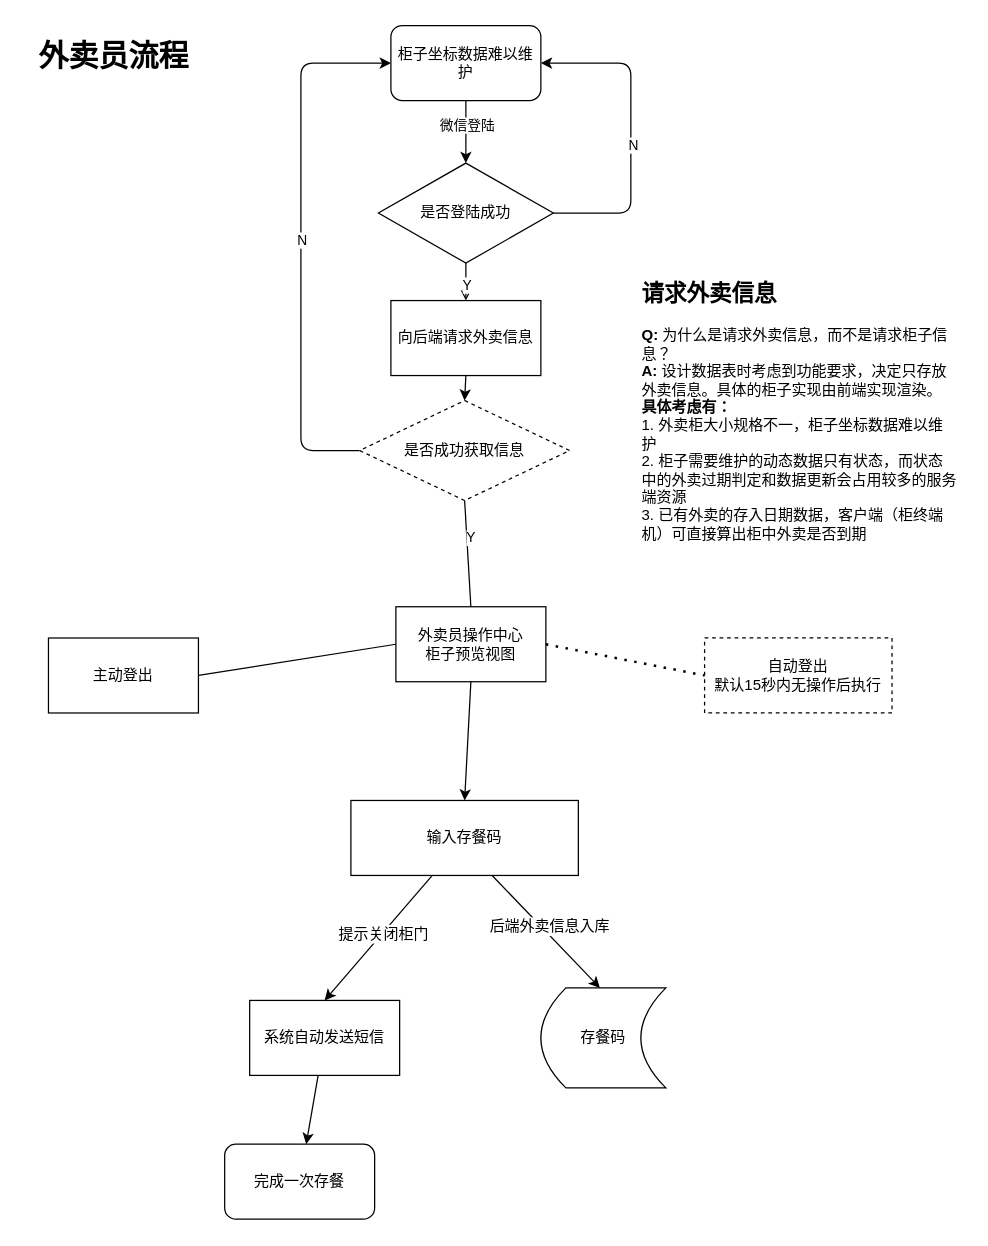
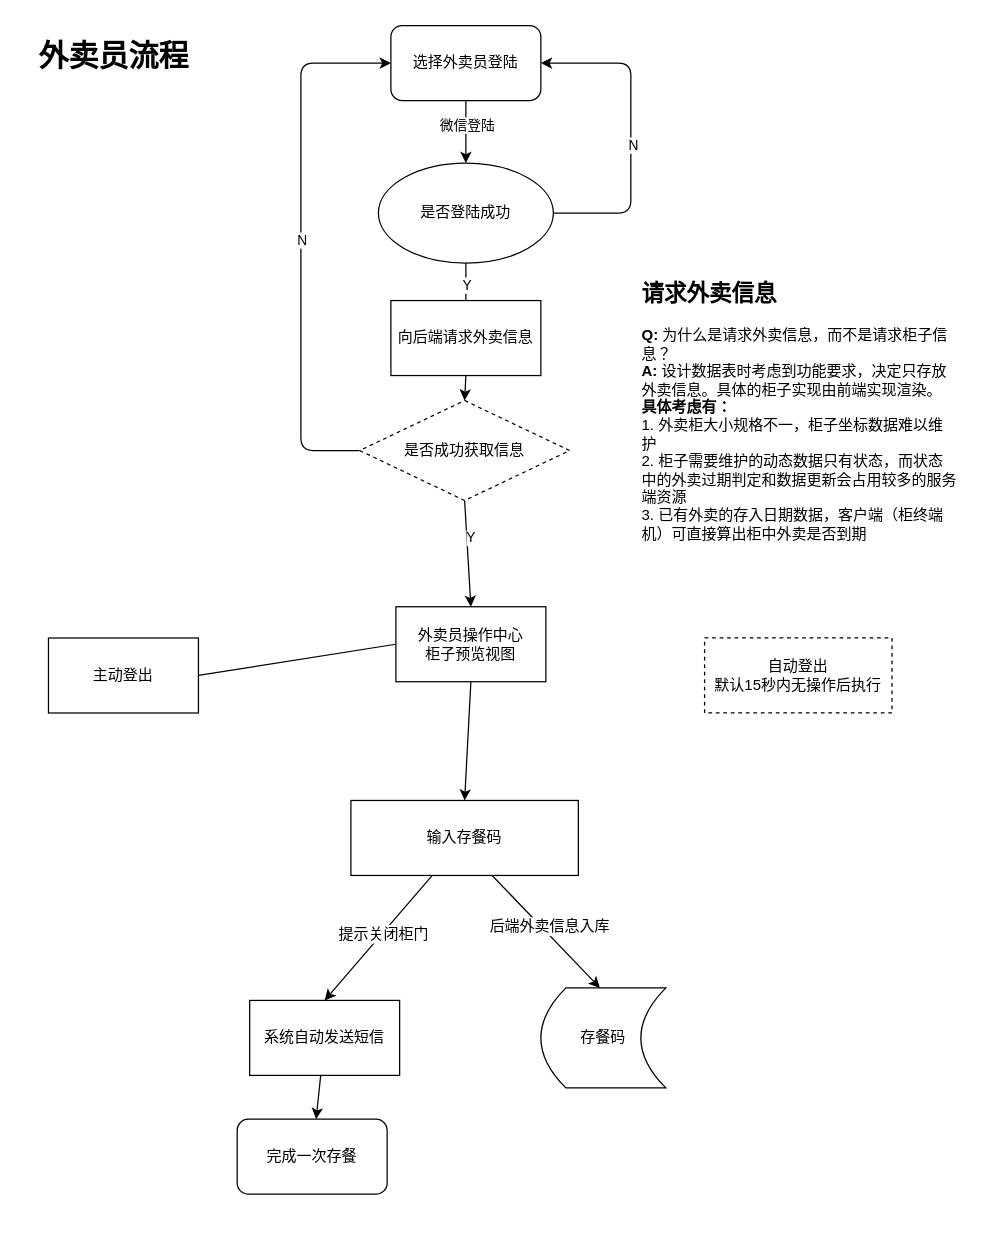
  <mxCell id="0" />
  <mxCell id="1" parent="0" />
  <mxCell id="2" value="" style="edgeStyle=none;html=1;fontFamily=Helvetica;exitX=0.5;exitY=1;exitDx=0;exitDy=0;" parent="1" source="24" target="23" edge="1"><mxGeometry relative="1" as="geometry"><mxPoint x="372" y="80" as="sourcePoint" /></mxGeometry></mxCell>
  <mxCell id="3" value="微信登陆" style="edgeLabel;html=1;align=center;verticalAlign=middle;resizable=0;points=[];fontFamily=Helvetica;" parent="2" vertex="1" connectable="0"><mxGeometry x="-0.235" relative="1" as="geometry"><mxPoint as="offset" /></mxGeometry></mxCell>
  <mxCell id="4" value="" style="edgeStyle=none;html=1;entryX=0.5;entryY=0;entryDx=0;entryDy=0;exitX=0.5;exitY=1;exitDx=0;exitDy=0;" parent="1" source="5" target="14" edge="1"><mxGeometry relative="1" as="geometry"><mxPoint x="377" y="630" as="targetPoint" /></mxGeometry></mxCell>
  <mxCell id="5" value="外卖员操作中心&lt;br&gt;柜子预览视图" style="rounded=0;whiteSpace=wrap;html=1;" parent="1" vertex="1"><mxGeometry x="316" y="485" width="120" height="60" as="geometry" /></mxCell>
  <mxCell id="6" value="自动登出&lt;br&gt;&lt;span style=&quot;text-align: left&quot;&gt;默认15秒内无操作后执行&lt;/span&gt;" style="rounded=0;whiteSpace=wrap;html=1;dashed=1;" parent="1" vertex="1"><mxGeometry x="563" y="510" width="150" height="60" as="geometry" /></mxCell>
  <mxCell id="7" value="主动登出&lt;br&gt;" style="rounded=0;whiteSpace=wrap;html=1;" parent="1" vertex="1"><mxGeometry x="38" y="510" width="120" height="60" as="geometry" /></mxCell>
- <mxCell id="8" value="" style="endArrow=none;dashed=1;html=1;dashPattern=1 3;strokeWidth=2;entryX=0;entryY=0.5;entryDx=0;entryDy=0;exitX=1;exitY=0.5;exitDx=0;exitDy=0;" parent="1" source="5" target="6" edge="1"><mxGeometry width="50" height="50" relative="1" as="geometry"><mxPoint x="363" y="570" as="sourcePoint" /><mxPoint x="413" y="520" as="targetPoint" /></mxGeometry></mxCell>
  <mxCell id="9" value="" style="endArrow=none;html=1;exitX=1;exitY=0.5;exitDx=0;exitDy=0;entryX=0;entryY=0.5;entryDx=0;entryDy=0;" parent="1" source="7" target="5" edge="1"><mxGeometry width="50" height="50" relative="1" as="geometry"><mxPoint x="363" y="570" as="sourcePoint" /><mxPoint x="413" y="520" as="targetPoint" /></mxGeometry></mxCell>
  <mxCell id="10" style="edgeStyle=none;html=1;entryX=0.5;entryY=0;entryDx=0;entryDy=0;fontFamily=Helvetica;" parent="1" source="14" target="16" edge="1"><mxGeometry relative="1" as="geometry" /></mxCell>
  <mxCell id="11" value="&lt;span style=&quot;font-size: 12px&quot;&gt;提示关闭柜门&lt;/span&gt;" style="edgeLabel;html=1;align=center;verticalAlign=middle;resizable=0;points=[];fontFamily=Helvetica;" parent="10" vertex="1" connectable="0"><mxGeometry x="-0.08" relative="1" as="geometry"><mxPoint as="offset" /></mxGeometry></mxCell>
  <mxCell id="12" style="edgeStyle=none;html=1;entryX=0.5;entryY=0;entryDx=0;entryDy=0;fontFamily=Helvetica;" parent="1" edge="1"><mxGeometry relative="1" as="geometry"><mxPoint x="393" y="700" as="sourcePoint" /><mxPoint x="479.25" y="790" as="targetPoint" /></mxGeometry></mxCell>
  <mxCell id="13" value="&lt;span style=&quot;font-size: 12px&quot;&gt;后端外卖信息入库&lt;/span&gt;" style="edgeLabel;html=1;align=center;verticalAlign=middle;resizable=0;points=[];fontFamily=Helvetica;" parent="12" vertex="1" connectable="0"><mxGeometry x="-0.302" y="-2" relative="1" as="geometry"><mxPoint x="17" y="7" as="offset" /></mxGeometry></mxCell>
  <mxCell id="14" value="输入存餐码" style="rounded=0;whiteSpace=wrap;html=1;" parent="1" vertex="1"><mxGeometry x="280" y="640" width="182" height="60" as="geometry" /></mxCell>
  <mxCell id="15" value="" style="edgeStyle=none;html=1;" parent="1" source="16" target="17" edge="1"><mxGeometry relative="1" as="geometry" /></mxCell>
  <mxCell id="16" value="系统自动发送短信" style="whiteSpace=wrap;html=1;rounded=0;" parent="1" vertex="1"><mxGeometry x="199" y="800" width="120" height="60" as="geometry" /></mxCell>
- <mxCell id="17" value="完成一次存餐" style="rounded=1;whiteSpace=wrap;html=1;" parent="1" vertex="1"><mxGeometry x="179" y="915" width="120" height="60" as="geometry" /></mxCell>
+ <mxCell id="17" value="完成一次存餐" style="rounded=1;whiteSpace=wrap;html=1;" parent="1" vertex="1"><mxGeometry x="189" y="895" width="120" height="60" as="geometry" /></mxCell>
  <mxCell id="18" value="存餐码" style="shape=dataStorage;whiteSpace=wrap;html=1;fixedSize=1;" parent="1" vertex="1"><mxGeometry x="432" y="790" width="100" height="80" as="geometry" /></mxCell>
  <mxCell id="19" style="edgeStyle=none;html=1;entryX=1;entryY=0.5;entryDx=0;entryDy=0;fontFamily=Helvetica;exitX=1;exitY=0.5;exitDx=0;exitDy=0;" parent="1" source="23" target="24" edge="1"><mxGeometry relative="1" as="geometry"><mxPoint x="432" y="50" as="targetPoint" /><Array as="points"><mxPoint x="504" y="170" /><mxPoint x="504" y="50" /></Array></mxGeometry></mxCell>
  <mxCell id="20" value="N" style="edgeLabel;html=1;align=center;verticalAlign=middle;resizable=0;points=[];fontFamily=Helvetica;" parent="19" vertex="1" connectable="0"><mxGeometry x="-0.081" y="-1" relative="1" as="geometry"><mxPoint as="offset" /></mxGeometry></mxCell>
- <mxCell id="21" value="" style="edgeStyle=none;html=1;fontFamily=Helvetica;entryX=0.5;entryY=0;entryDx=0;entryDy=0;exitX=0.5;exitY=1;exitDx=0;exitDy=0;startArrow=none;endArrow=none;" parent="1" source="31" target="5" edge="1"><mxGeometry relative="1" as="geometry"><mxPoint x="510" y="260" as="sourcePoint" /></mxGeometry></mxCell>
+ <mxCell id="21" value="" style="edgeStyle=none;html=1;fontFamily=Helvetica;entryX=0.5;entryY=0;entryDx=0;entryDy=0;exitX=0.5;exitY=1;exitDx=0;exitDy=0;startArrow=none;" parent="1" source="31" target="5" edge="1"><mxGeometry relative="1" as="geometry"><mxPoint x="510" y="260" as="sourcePoint" /></mxGeometry></mxCell>
  <mxCell id="22" value="Y" style="edgeLabel;html=1;align=center;verticalAlign=middle;resizable=0;points=[];" parent="21" vertex="1" connectable="0"><mxGeometry x="-0.296" y="3" relative="1" as="geometry"><mxPoint as="offset" /></mxGeometry></mxCell>
- <mxCell id="23" value="是否登陆成功" style="rhombus;whiteSpace=wrap;html=1;fontFamily=Helvetica;" parent="1" vertex="1"><mxGeometry x="302" y="130" width="140" height="80" as="geometry" /></mxCell>
- <mxCell id="24" value="柜子坐标数据难以维护" style="rounded=1;whiteSpace=wrap;html=1;fontFamily=Helvetica;" parent="1" vertex="1"><mxGeometry x="312" y="20" width="120" height="60" as="geometry" /></mxCell>
+ <mxCell id="23" value="是否登陆成功" style="ellipse;whiteSpace=wrap;html=1;fontFamily=Helvetica;" parent="1" vertex="1"><mxGeometry x="302" y="130" width="140" height="80" as="geometry" /></mxCell>
+ <mxCell id="24" value="选择外卖员登陆" style="rounded=1;whiteSpace=wrap;html=1;fontFamily=Helvetica;" parent="1" vertex="1"><mxGeometry x="312" y="20" width="120" height="60" as="geometry" /></mxCell>
  <mxCell id="25" value="向后端请求外卖信息" style="whiteSpace=wrap;html=1;fontFamily=Helvetica;" parent="1" vertex="1"><mxGeometry x="312" y="240" width="120" height="60" as="geometry" /></mxCell>
- <mxCell id="26" value="" style="edgeStyle=none;html=1;fontFamily=Helvetica;entryX=0.5;entryY=0;entryDx=0;entryDy=0;exitX=0.5;exitY=1;exitDx=0;exitDy=0;endArrow=open;" parent="1" source="23" target="25" edge="1"><mxGeometry relative="1" as="geometry"><mxPoint x="372" y="210" as="sourcePoint" /><mxPoint x="372" y="350" as="targetPoint" /></mxGeometry></mxCell>
+ <mxCell id="26" value="" style="edgeStyle=none;html=1;fontFamily=Helvetica;entryX=0.5;entryY=0;entryDx=0;entryDy=0;exitX=0.5;exitY=1;exitDx=0;exitDy=0;endArrow=none;" parent="1" source="23" target="25" edge="1"><mxGeometry relative="1" as="geometry"><mxPoint x="372" y="210" as="sourcePoint" /><mxPoint x="372" y="350" as="targetPoint" /></mxGeometry></mxCell>
  <mxCell id="27" value="Y" style="edgeLabel;html=1;align=center;verticalAlign=middle;resizable=0;points=[];fontFamily=Helvetica;" parent="26" vertex="1" connectable="0"><mxGeometry x="-0.481" relative="1" as="geometry"><mxPoint y="9" as="offset" /></mxGeometry></mxCell>
  <mxCell id="28" value="&lt;h2&gt;请求外卖信息&lt;/h2&gt;&lt;div&gt;&lt;b&gt;Q:&lt;/b&gt; 为什么是请求外卖信息，而不是请求柜子信息？&lt;/div&gt;&lt;div&gt;&lt;b&gt;A:&lt;/b&gt; 设计数据表时考虑到功能要求，决定只存放外卖信息。具体的柜子实现由前端实现渲染。&lt;/div&gt;&lt;div&gt;&lt;b&gt;具体考虑有：&lt;/b&gt;&lt;/div&gt;&lt;div&gt;1. 外卖柜大小规格不一，柜子坐标数据难以维护&lt;/div&gt;&lt;div&gt;2. 柜子需要维护的动态数据只有状态，而状态中的外卖过期判定和数据更新会占用较多的服务端资源&lt;/div&gt;&lt;div&gt;3. 已有外卖的存入日期数据，客户端（柜终端机）可直接算出柜中外卖是否到期&lt;/div&gt;&lt;div&gt;&lt;br&gt;&lt;/div&gt;&lt;div&gt;&lt;br&gt;&lt;/div&gt;&lt;div&gt;&lt;br&gt;&lt;/div&gt;" style="text;html=1;strokeColor=none;fillColor=none;spacing=5;spacingTop=-20;whiteSpace=wrap;overflow=hidden;rounded=0;fontFamily=Helvetica;" parent="1" vertex="1"><mxGeometry x="508" y="220" width="260" height="230" as="geometry" /></mxCell>
  <mxCell id="29" style="edgeStyle=none;html=1;entryX=0;entryY=0.5;entryDx=0;entryDy=0;" parent="1" source="31" target="24" edge="1"><mxGeometry relative="1" as="geometry"><mxPoint x="220" y="360" as="targetPoint" /><Array as="points"><mxPoint x="240" y="360" /><mxPoint x="240" y="50" /></Array></mxGeometry></mxCell>
  <mxCell id="30" value="N" style="edgeLabel;html=1;align=center;verticalAlign=middle;resizable=0;points=[];" parent="29" vertex="1" connectable="0"><mxGeometry x="0.006" relative="1" as="geometry"><mxPoint as="offset" /></mxGeometry></mxCell>
  <mxCell id="31" value="是否成功获取信息" style="rhombus;whiteSpace=wrap;html=1;dashed=1;" parent="1" vertex="1"><mxGeometry x="287" y="320" width="168" height="80" as="geometry" /></mxCell>
  <mxCell id="32" value="" style="edgeStyle=none;html=1;fontFamily=Helvetica;entryX=0.5;entryY=0;entryDx=0;entryDy=0;exitX=0.5;exitY=1;exitDx=0;exitDy=0;startArrow=none;endArrow=classic;" parent="1" source="25" target="31" edge="1"><mxGeometry relative="1" as="geometry"><mxPoint x="372" y="300" as="sourcePoint" /><mxPoint x="371" y="510" as="targetPoint" /></mxGeometry></mxCell>
  <mxCell id="33" value="&lt;h1&gt;外卖员流程&lt;/h1&gt;" style="text;html=1;align=center;verticalAlign=middle;resizable=0;points=[];autosize=1;strokeColor=none;fillColor=none;" parent="1" vertex="1"><mxGeometry x="20" y="20" width="140" height="50" as="geometry" /></mxCell>
